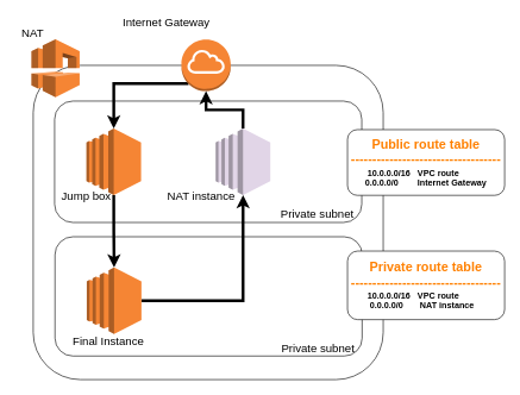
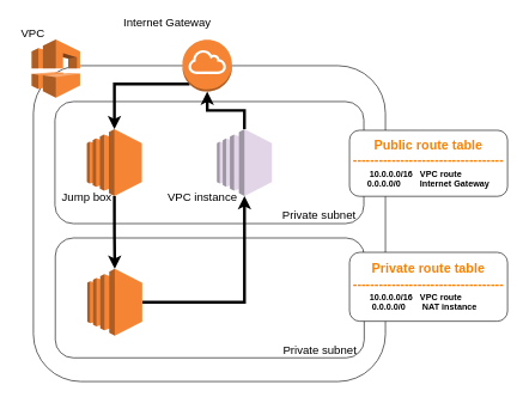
  <mxCell id="0" />
  <mxCell id="1" parent="0" />
  <mxCell id="2" value="" style="rounded=1;whiteSpace=wrap;html=1;" vertex="1" parent="1"><mxGeometry y="91" width="490" height="440" as="geometry" x="46" /></mxCell>
  <mxCell id="3" value="&lt;div align=&quot;right&quot;&gt;&lt;br&gt;&lt;/div&gt;&lt;div align=&quot;right&quot;&gt;&lt;br&gt;&lt;/div&gt;&lt;div align=&quot;right&quot;&gt;&lt;br&gt;&lt;/div&gt;&lt;div align=&quot;right&quot;&gt;&lt;br&gt;&lt;/div&gt;&lt;div align=&quot;right&quot;&gt;&lt;br&gt;&lt;/div&gt;&lt;div align=&quot;right&quot;&gt;&lt;br&gt;&lt;/div&gt;&lt;div align=&quot;right&quot;&gt;&lt;br&gt;&lt;/div&gt;&lt;div align=&quot;right&quot;&gt;&lt;br&gt;&lt;/div&gt;&lt;div align=&quot;right&quot;&gt;&lt;br&gt;&lt;/div&gt;&lt;div align=&quot;right&quot;&gt;&lt;br&gt;&lt;/div&gt;&lt;div style=&quot;font-size: 16px&quot; align=&quot;right&quot;&gt;Private subnet&amp;nbsp;&amp;nbsp; &lt;br&gt;&lt;/div&gt;" style="rounded=1;whiteSpace=wrap;html=1;fillColor=none;align=right;" vertex="1" parent="1"><mxGeometry x="76.5" y="331" width="430" height="167" as="geometry" /></mxCell>
  <mxCell id="4" value="&lt;div&gt;&lt;br&gt;&lt;/div&gt;&lt;div&gt;&lt;br&gt;&lt;/div&gt;&lt;div&gt;&lt;br&gt;&lt;/div&gt;&lt;div&gt;&lt;br&gt;&lt;/div&gt;&lt;div&gt;&lt;br&gt;&lt;/div&gt;&lt;div&gt;&lt;br&gt;&lt;/div&gt;&lt;div&gt;&lt;br&gt;&lt;/div&gt;&lt;div&gt;&lt;br&gt;&lt;/div&gt;&lt;div&gt;&lt;br&gt;&lt;/div&gt;&lt;div&gt;&lt;br&gt;&lt;/div&gt;&lt;div style=&quot;font-size: 16px&quot;&gt;Private subnet&amp;nbsp;&amp;nbsp; &lt;/div&gt;" style="rounded=1;whiteSpace=wrap;html=1;fillColor=none;align=right;verticalAlign=bottom;" vertex="1" parent="1"><mxGeometry x="76" y="141" width="430" height="170" as="geometry" /></mxCell>
  <mxCell id="5" value="" style="outlineConnect=0;dashed=0;verticalLabelPosition=bottom;verticalAlign=top;align=center;html=1;shape=mxgraph.aws3.vpc;fillColor=#F58534;gradientColor=none;" vertex="1" parent="1"><mxGeometry x="43.5" y="54.5" width="67.5" height="81" as="geometry" /></mxCell>
  <mxCell id="6" style="edgeStyle=orthogonalEdgeStyle;rounded=0;orthogonalLoop=1;jettySize=auto;html=1;exitX=0.145;exitY=0.855;exitDx=0;exitDy=0;exitPerimeter=0;strokeWidth=4;" edge="1" parent="1" source="7" target="9"><mxGeometry relative="1" as="geometry" /></mxCell>
  <mxCell id="7" value="" style="outlineConnect=0;dashed=0;verticalLabelPosition=bottom;verticalAlign=top;align=center;html=1;shape=mxgraph.aws3.internet_gateway;fillColor=#F58534;gradientColor=none;" vertex="1" parent="1"><mxGeometry x="253.5" y="55" width="69" height="72" as="geometry" /></mxCell>
  <mxCell id="8" style="edgeStyle=orthogonalEdgeStyle;rounded=0;orthogonalLoop=1;jettySize=auto;html=1;exitX=0.5;exitY=1;exitDx=0;exitDy=0;exitPerimeter=0;strokeWidth=4;" edge="1" parent="1" source="9" target="11"><mxGeometry relative="1" as="geometry" /></mxCell>
  <mxCell id="9" value="" style="outlineConnect=0;dashed=0;verticalLabelPosition=bottom;verticalAlign=top;align=center;html=1;shape=mxgraph.aws3.ec2;fillColor=#F58534;gradientColor=none;" vertex="1" parent="1"><mxGeometry x="120.5" y="179.5" width="76.5" height="93" as="geometry" /></mxCell>
  <mxCell id="10" style="edgeStyle=orthogonalEdgeStyle;rounded=0;orthogonalLoop=1;jettySize=auto;html=1;exitX=1;exitY=0.5;exitDx=0;exitDy=0;exitPerimeter=0;strokeWidth=4;" edge="1" parent="1" source="11" target="13"><mxGeometry relative="1" as="geometry" /></mxCell>
  <mxCell id="11" value="" style="outlineConnect=0;dashed=0;verticalLabelPosition=bottom;verticalAlign=top;align=center;html=1;shape=mxgraph.aws3.ec2;fillColor=#F58534;gradientColor=none;" vertex="1" parent="1"><mxGeometry x="121" y="374" width="76.5" height="93" as="geometry" /></mxCell>
  <mxCell id="12" style="edgeStyle=orthogonalEdgeStyle;rounded=0;orthogonalLoop=1;jettySize=auto;html=1;exitX=0.5;exitY=0;exitDx=0;exitDy=0;exitPerimeter=0;entryX=0.5;entryY=1;entryDx=0;entryDy=0;entryPerimeter=0;strokeWidth=4;" edge="1" parent="1" source="13" target="7"><mxGeometry relative="1" as="geometry" /></mxCell>
  <mxCell id="13" value="" style="outlineConnect=0;dashed=0;verticalLabelPosition=bottom;verticalAlign=top;align=center;html=1;shape=mxgraph.aws3.ec2;fillColor=#e1d5e7;strokeColor=#9673a6;" vertex="1" parent="1"><mxGeometry x="301.5" y="179.5" width="76.5" height="93" as="geometry" /></mxCell>
  <mxCell id="14" value="&lt;div&gt;&lt;font style=&quot;font-size: 18px&quot; color=&quot;#FF8000&quot;&gt;Public route table&lt;/font&gt;&lt;/div&gt;&lt;div&gt;&lt;font style=&quot;font-size: 18px&quot; color=&quot;#FF8000&quot;&gt;-----------------------------------&lt;br&gt;&lt;/font&gt;&lt;/div&gt;&lt;div align=&quot;left&quot;&gt;&amp;nbsp;&amp;nbsp;&amp;nbsp;&amp;nbsp;&amp;nbsp;&amp;nbsp; 10.0.0.0/16&amp;nbsp;&amp;nbsp; VPC route&lt;br&gt;&lt;/div&gt;&lt;div&gt;0.0.0.0/0 &amp;nbsp; &amp;nbsp; &amp;nbsp;&amp;nbsp; Internet Gateway&lt;br&gt;&lt;/div&gt;" style="rounded=1;whiteSpace=wrap;html=1;fillColor=#ffffff;fontStyle=1" vertex="1" parent="1"><mxGeometry x="486" y="181" width="220" height="92" as="geometry" /></mxCell>
  <mxCell id="15" value="&lt;div&gt;&lt;font style=&quot;font-size: 18px&quot; color=&quot;#FF8000&quot;&gt;Private route table&lt;/font&gt;&lt;/div&gt;&lt;div&gt;&lt;font style=&quot;font-size: 18px&quot; color=&quot;#FF8000&quot;&gt;-----------------------------------&lt;br&gt;&lt;/font&gt;&lt;/div&gt;&lt;div align=&quot;left&quot;&gt;&amp;nbsp;&amp;nbsp;&amp;nbsp;&amp;nbsp;&amp;nbsp;&amp;nbsp; 10.0.0.0/16&amp;nbsp;&amp;nbsp; VPC route&lt;br&gt;&lt;/div&gt;&lt;div align=&quot;left&quot;&gt;&amp;nbsp;&amp;nbsp;&amp;nbsp;&amp;nbsp;&amp;nbsp;&amp;nbsp;&amp;nbsp; 0.0.0.0/0 &amp;nbsp; &amp;nbsp; &amp;nbsp; NAT instance&lt;br&gt;&lt;/div&gt;" style="rounded=1;whiteSpace=wrap;html=1;fillColor=#ffffff;fontStyle=1" vertex="1" parent="1"><mxGeometry x="486" y="351" width="220" height="96" as="geometry" /></mxCell>
  <mxCell id="16" value="&lt;font style=&quot;font-size: 16px&quot;&gt;Jump box&lt;/font&gt;" style="text;html=1;align=center;verticalAlign=middle;resizable=0;points=[];;autosize=1;fillColor=none;" vertex="1" parent="1"><mxGeometry x="80" y="262.5" width="80" height="20" as="geometry" /></mxCell>
- <mxCell id="17" value="&lt;div style=&quot;font-size: 16px&quot;&gt;Final Instance&lt;/div&gt;" style="text;html=1;align=center;verticalAlign=middle;resizable=0;points=[];;autosize=1;" vertex="1" parent="1"><mxGeometry x="91" y="467" width="120" height="20" as="geometry" /></mxCell>
- <mxCell id="18" value="&lt;font style=&quot;font-size: 16px&quot;&gt;NAT instance&lt;/font&gt;" style="text;html=1;align=center;verticalAlign=middle;resizable=0;points=[];;autosize=1;" vertex="1" parent="1"><mxGeometry x="226" y="263" width="110" height="20" as="geometry" /></mxCell>
+ <mxCell id="18" value="&lt;font style=&quot;font-size: 16px&quot;&gt;VPC instance&lt;/font&gt;" style="text;html=1;align=center;verticalAlign=middle;resizable=0;points=[];;autosize=1;" vertex="1" parent="1"><mxGeometry x="226" y="263" width="110" height="20" as="geometry" /></mxCell>
  <mxCell id="19" value="&lt;font style=&quot;font-size: 16px&quot;&gt;Internet Gateway&lt;/font&gt;" style="text;html=1;align=center;verticalAlign=middle;resizable=0;points=[];;autosize=1;" vertex="1" parent="1"><mxGeometry x="161.5" y="20" width="140" height="20" as="geometry" /></mxCell>
- <mxCell id="20" value="&lt;font style=&quot;font-size: 16px&quot;&gt;NAT&lt;/font&gt;" style="text;html=1;align=center;verticalAlign=middle;resizable=0;points=[];;autosize=1;" vertex="1" parent="1"><mxGeometry x="20" y="35" width="50" height="20" as="geometry" /></mxCell>
+ <mxCell id="20" value="&lt;font style=&quot;font-size: 16px&quot;&gt;VPC&lt;/font&gt;" style="text;html=1;align=center;verticalAlign=middle;resizable=0;points=[];;autosize=1;" vertex="1" parent="1"><mxGeometry x="20" y="35" width="50" height="20" as="geometry" /></mxCell>
